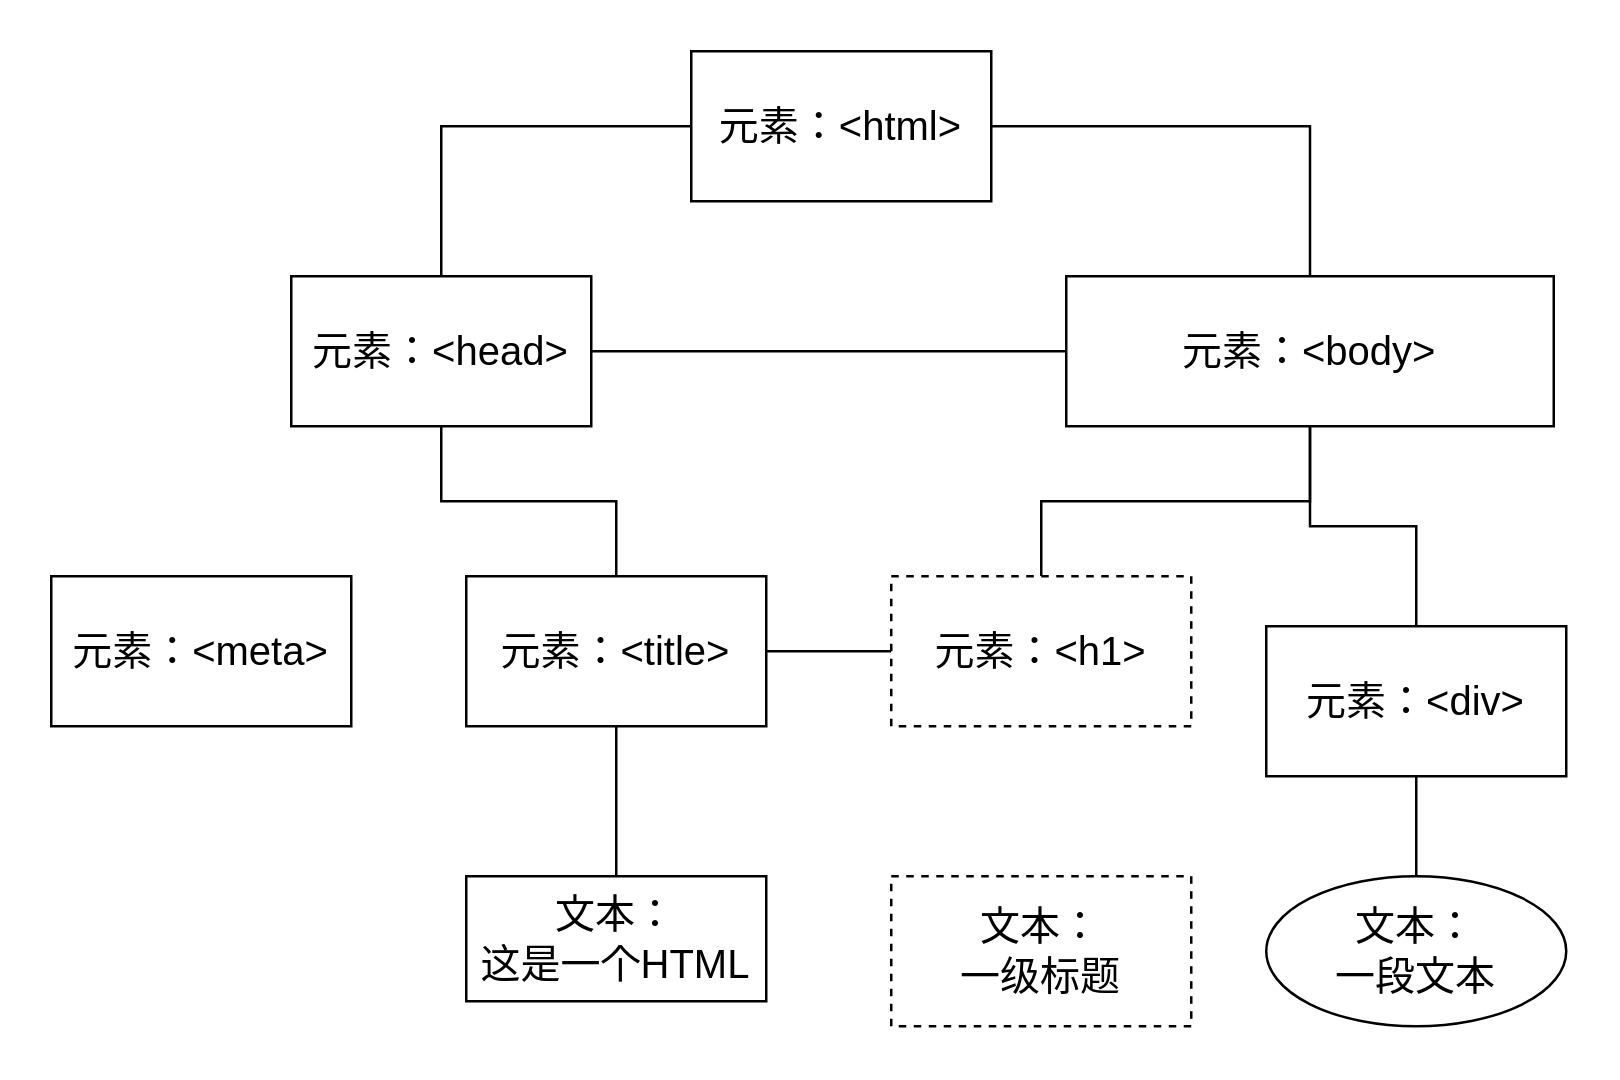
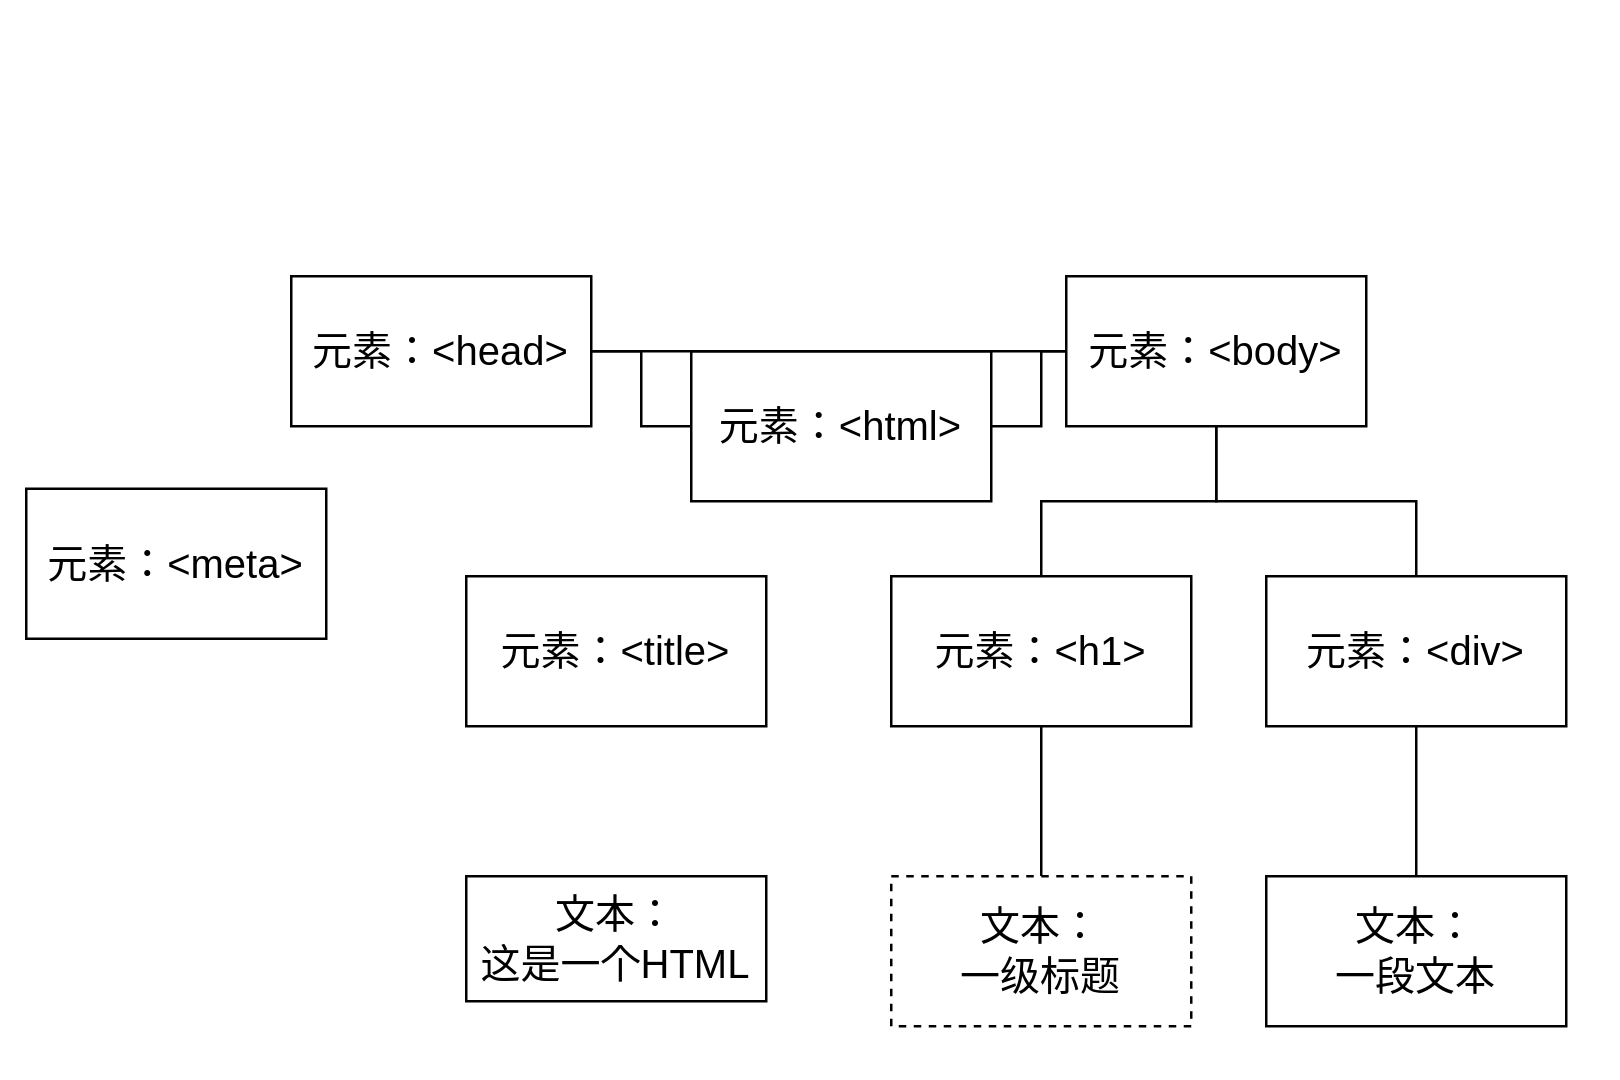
  <mxCell id="0" />
  <mxCell id="1" parent="0" />
  <mxCell id="2" style="edgeStyle=orthogonalEdgeStyle;rounded=0;orthogonalLoop=1;jettySize=auto;html=1;endArrow=none;endFill=0;" edge="1" parent="1" source="4" target="10"><mxGeometry relative="1" as="geometry" /></mxCell>
  <mxCell id="3" style="edgeStyle=orthogonalEdgeStyle;rounded=0;orthogonalLoop=1;jettySize=auto;html=1;endArrow=none;endFill=0;" edge="1" parent="1" source="4" target="7"><mxGeometry relative="1" as="geometry" /></mxCell>
- <mxCell id="4" value="元素：&amp;lt;html&amp;gt;" style="rounded=0;whiteSpace=wrap;html=1;fontSize=16;" vertex="1" parent="1"><mxGeometry x="276" y="20" width="120" height="60" as="geometry" /></mxCell>
+ <mxCell id="4" value="元素：&amp;lt;html&amp;gt;" style="rounded=0;whiteSpace=wrap;html=1;fontSize=16;" vertex="1" parent="1"><mxGeometry x="276" y="140" width="120" height="60" as="geometry" /></mxCell>
  <mxCell id="5" style="edgeStyle=orthogonalEdgeStyle;rounded=0;orthogonalLoop=1;jettySize=auto;html=1;endArrow=none;endFill=0;" edge="1" parent="1" source="7" target="10"><mxGeometry relative="1" as="geometry" /></mxCell>
- <mxCell id="6" style="edgeStyle=orthogonalEdgeStyle;rounded=0;orthogonalLoop=1;jettySize=auto;html=1;exitX=0.5;exitY=1;exitDx=0;exitDy=0;endArrow=none;endFill=0;" edge="1" parent="1" source="7" target="13"><mxGeometry relative="1" as="geometry" /></mxCell>
  <mxCell id="7" value="元素：&amp;lt;head&amp;gt;" style="rounded=0;whiteSpace=wrap;html=1;fontSize=16;" vertex="1" parent="1"><mxGeometry x="116" y="110" width="120" height="60" as="geometry" /></mxCell>
  <mxCell id="8" style="edgeStyle=orthogonalEdgeStyle;rounded=0;orthogonalLoop=1;jettySize=auto;html=1;endArrow=none;endFill=0;" edge="1" parent="1" source="10" target="17"><mxGeometry relative="1" as="geometry" /></mxCell>
  <mxCell id="9" style="edgeStyle=orthogonalEdgeStyle;rounded=0;orthogonalLoop=1;jettySize=auto;html=1;endArrow=none;endFill=0;" edge="1" parent="1" source="10" target="15"><mxGeometry relative="1" as="geometry" /></mxCell>
- <mxCell id="10" value="元素：&amp;lt;body&amp;gt;" style="rounded=0;whiteSpace=wrap;html=1;fontSize=16;" vertex="1" parent="1"><mxGeometry x="426" y="110" width="195" height="60" as="geometry" /></mxCell>
- <mxCell id="11" value="元素：&amp;lt;meta&amp;gt;" style="rounded=0;whiteSpace=wrap;html=1;fontSize=16;" vertex="1" parent="1"><mxGeometry x="20" y="230" width="120" height="60" as="geometry" /></mxCell>
- <mxCell id="12" style="edgeStyle=orthogonalEdgeStyle;rounded=0;orthogonalLoop=1;jettySize=auto;html=1;endArrow=none;endFill=0;" edge="1" parent="1" source="13" target="18"><mxGeometry relative="1" as="geometry" /></mxCell>
+ <mxCell id="10" value="元素：&amp;lt;body&amp;gt;" style="rounded=0;whiteSpace=wrap;html=1;fontSize=16;" vertex="1" parent="1"><mxGeometry x="426" y="110" width="120" height="60" as="geometry" /></mxCell>
+ <mxCell id="11" value="元素：&amp;lt;meta&amp;gt;" style="rounded=0;whiteSpace=wrap;html=1;fontSize=16;" vertex="1" parent="1"><mxGeometry x="10" y="195" width="120" height="60" as="geometry" /></mxCell>
  <mxCell id="13" value="元素：&amp;lt;title&amp;gt;" style="rounded=0;whiteSpace=wrap;html=1;fontSize=16;" vertex="1" parent="1"><mxGeometry x="186" y="230" width="120" height="60" as="geometry" /></mxCell>
- <mxCell id="14" style="edgeStyle=orthogonalEdgeStyle;rounded=0;orthogonalLoop=1;jettySize=auto;html=1;endArrow=none;endFill=0;" edge="1" parent="1" source="15" target="13"><mxGeometry relative="1" as="geometry" /></mxCell>
- <mxCell id="15" value="元素：&amp;lt;h1&amp;gt;" style="rounded=0;whiteSpace=wrap;html=1;fontSize=16;dashed=1;" vertex="1" parent="1"><mxGeometry x="356" y="230" width="120" height="60" as="geometry" /></mxCell>
+ <mxCell id="14" style="edgeStyle=orthogonalEdgeStyle;rounded=0;orthogonalLoop=1;jettySize=auto;html=1;endArrow=none;endFill=0;" edge="1" parent="1" source="15" target="19"><mxGeometry relative="1" as="geometry" /></mxCell>
+ <mxCell id="15" value="元素：&amp;lt;h1&amp;gt;" style="rounded=0;whiteSpace=wrap;html=1;fontSize=16;" vertex="1" parent="1"><mxGeometry x="356" y="230" width="120" height="60" as="geometry" /></mxCell>
  <mxCell id="16" style="edgeStyle=orthogonalEdgeStyle;rounded=0;orthogonalLoop=1;jettySize=auto;html=1;endArrow=none;endFill=0;" edge="1" parent="1" source="17" target="20"><mxGeometry relative="1" as="geometry" /></mxCell>
- <mxCell id="17" value="元素：&amp;lt;div&amp;gt;" style="rounded=0;whiteSpace=wrap;html=1;fontSize=16;" vertex="1" parent="1"><mxGeometry x="506" y="250" width="120" height="60" as="geometry" /></mxCell>
+ <mxCell id="17" value="元素：&amp;lt;div&amp;gt;" style="rounded=0;whiteSpace=wrap;html=1;fontSize=16;" vertex="1" parent="1"><mxGeometry x="506" y="230" width="120" height="60" as="geometry" /></mxCell>
  <mxCell id="18" value="文本：&lt;br&gt;这是一个HTML" style="rounded=0;whiteSpace=wrap;html=1;fontSize=16;" vertex="1" parent="1"><mxGeometry x="186" y="350" width="120" height="50" as="geometry" /></mxCell>
  <mxCell id="19" value="文本：&lt;br&gt;一级标题" style="rounded=0;whiteSpace=wrap;html=1;fontSize=16;dashed=1;" vertex="1" parent="1"><mxGeometry x="356" y="350" width="120" height="60" as="geometry" /></mxCell>
- <mxCell id="20" value="文本：&lt;br&gt;一段文本" style="ellipse;whiteSpace=wrap;html=1;fontSize=16;" vertex="1" parent="1"><mxGeometry x="506" y="350" width="120" height="60" as="geometry" /></mxCell>
+ <mxCell id="20" value="文本：&lt;br&gt;一段文本" style="rounded=0;whiteSpace=wrap;html=1;fontSize=16;" vertex="1" parent="1"><mxGeometry x="506" y="350" width="120" height="60" as="geometry" /></mxCell>
